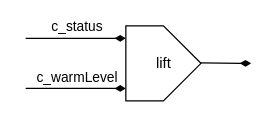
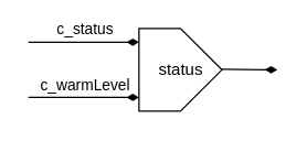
  <mxCell id="0" />
  <mxCell id="1" parent="0" />
  <mxCell id="2" value="" style="endArrow=diamondThin;html=1;rounded=0;endFill=1;" edge="1" parent="1"><mxGeometry width="50" height="50" relative="1" as="geometry"><mxPoint x="20" y="30" as="sourcePoint" /><mxPoint x="100" y="30" as="targetPoint" /></mxGeometry></mxCell>
  <mxCell id="3" value="c_status" style="edgeLabel;html=1;align=center;verticalAlign=middle;resizable=0;points=[];" vertex="1" connectable="0" parent="2"><mxGeometry x="0.173" y="2" relative="1" as="geometry"><mxPoint x="-7" y="-8" as="offset" /></mxGeometry></mxCell>
  <mxCell id="4" value="" style="endArrow=diamondThin;html=1;rounded=0;endFill=1;" edge="1" parent="1"><mxGeometry width="50" height="50" relative="1" as="geometry"><mxPoint x="20" y="70" as="sourcePoint" /><mxPoint x="100" y="70" as="targetPoint" /></mxGeometry></mxCell>
  <mxCell id="5" value="c_warmLevel" style="edgeLabel;html=1;align=center;verticalAlign=middle;resizable=0;points=[];" vertex="1" connectable="0" parent="4"><mxGeometry x="0.173" y="2" relative="1" as="geometry"><mxPoint x="-7" y="-8" as="offset" /></mxGeometry></mxCell>
  <mxCell id="6" value="" style="endArrow=diamondThin;html=1;rounded=0;endFill=1;" edge="1" parent="1"><mxGeometry width="50" height="50" relative="1" as="geometry"><mxPoint x="160" y="49.62" as="sourcePoint" /><mxPoint x="200" y="50" as="targetPoint" /></mxGeometry></mxCell>
- <mxCell id="7" value="lift" style="verticalLabelPosition=middle;verticalAlign=middle;html=1;shape=offPageConnector;rounded=0;size=0.5;direction=north;labelPosition=center;align=center;" vertex="1" parent="1"><mxGeometry x="100" y="20" width="60" height="60" as="geometry" /></mxCell>
+ <mxCell id="7" value="status" style="verticalLabelPosition=middle;verticalAlign=middle;html=1;shape=offPageConnector;rounded=0;size=0.5;direction=north;labelPosition=center;align=center;" vertex="1" parent="1"><mxGeometry x="100" y="20" width="60" height="60" as="geometry" /></mxCell>
